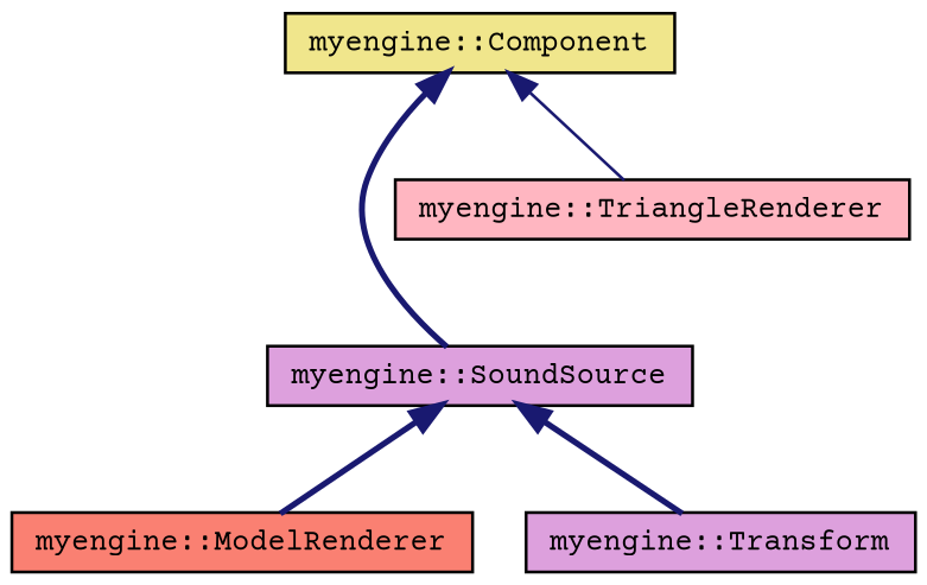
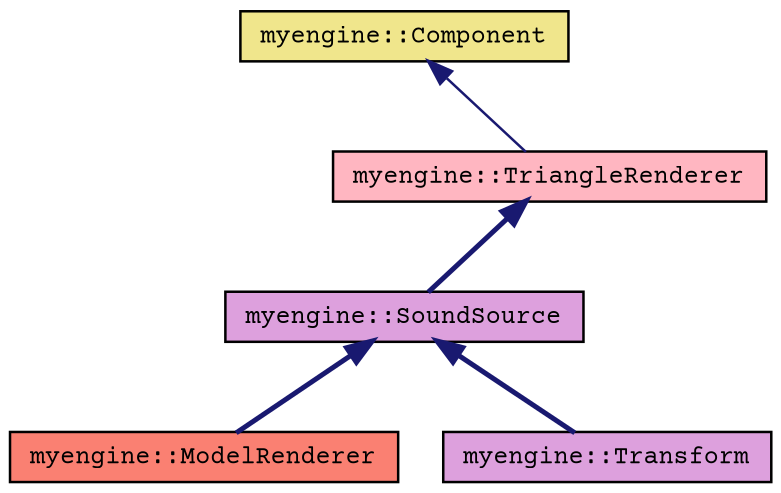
  digraph {
    fontname="Courier Prime"
    rankdir=TB
    node [color=black fillcolor=plum fontname="Courier Prime" fontsize=10 shape=record style=filled]
    edge [color=midnightblue dir=back fontname="Courier Prime" fontsize=10 labelfontname=Helvetica labelfontsize=10 style=bold]
    n1 [fillcolor=khaki height=0.2 label="myengine::Component" width=0.4]
    n2 [height=0.2 label="myengine::SoundSource" width=0.4]
    n3 [fillcolor=lightpink height=0.2 label="myengine::TriangleRenderer" width=0.4]
    n4 [fillcolor=salmon height=0.2 label="myengine::ModelRenderer" width=0.4]
    n5 [height=0.2 label="myengine::Transform" width=0.4]
-   n1 -> n2
+   n3 -> n2
    n1 -> n3 [style=solid]
    n2 -> n4
    n2 -> n5
  }
